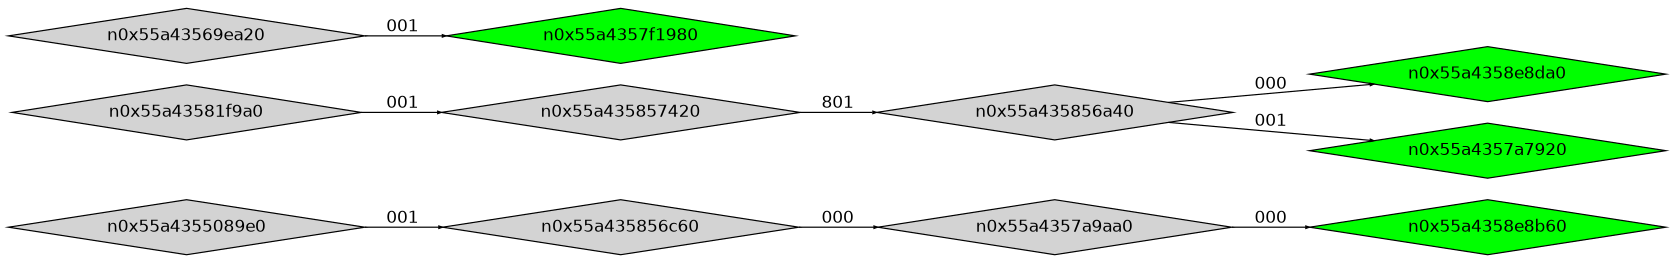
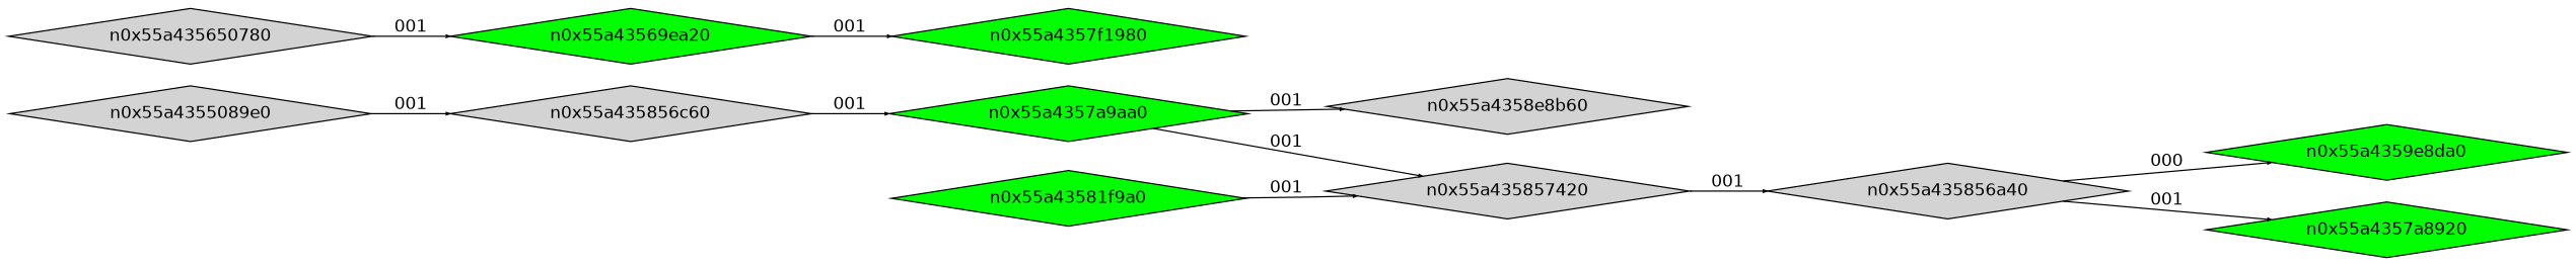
  digraph {
    fontname="DejaVu Sans"
    rankdir=LR
    node [fontname="DejaVu Sans" shape=diamond style=filled]
    edge [arrowsize=.3 fontname="DejaVu Sans"]
    n0x55a4355089e0 [height=.1 width=.1]
    n0x55a435856c60 [height=.1 width=.1]
-   n0x55a4357a9aa0 [height=.1 width=.1]
+   n0x55a4357a9aa0 [height=.1 width=.1 fillcolor=green]
    n0x55a435857420 [height=.1 width=.1]
-   n0x55a4358e8b60 [fillcolor=green height=.1 width=.1]
-   n0x55a43569ea20 [fillcolor=lightgrey height=.1 width=.1]
+   n0x55a4358e8b60 [fillcolor=lightgrey height=.1 width=.1]
+   n0x55a435650780 [height=.1 width=.1]
+   n0x55a43569ea20 [fillcolor=green height=.1 width=.1]
    n0x55a435856a40 [height=.1 width=.1]
    n0x55a4357f1980 [fillcolor=green height=.1 width=.1]
-   n0x55a4358e8da0 [fillcolor=green height=.1 width=.1]
-   n0x55a4357a8920 [fillcolor=green height=.1 width=.1 label=n0x55a4357a7920]
-   n0x55a43581f9a0 [fillcolor=lightgrey height=.1 width=.1]
+   n0x55a4358e8da0 [fillcolor=green height=.1 width=.1 label=n0x55a4359e8da0]
+   n0x55a4357a8920 [fillcolor=green height=.1 width=.1]
+   n0x55a43581f9a0 [fillcolor=green height=.1 width=.1]
    n0x55a4355089e0 -> n0x55a435856c60 [label=001]
-   n0x55a435856c60 -> n0x55a4357a9aa0 [label=000]
-   n0x55a4357a9aa0 -> n0x55a4358e8b60 [label=000]
-   n0x55a435857420 -> n0x55a435856a40 [label=801]
+   n0x55a435856c60 -> n0x55a4357a9aa0 [label=001]
+   n0x55a4357a9aa0 -> n0x55a435857420 [label=001]
+   n0x55a4357a9aa0 -> n0x55a4358e8b60 [label=001]
+   n0x55a435857420 -> n0x55a435856a40 [label=001]
+   n0x55a435650780 -> n0x55a43569ea20 [label=001]
    n0x55a43569ea20 -> n0x55a4357f1980 [label=001]
    n0x55a435856a40 -> n0x55a4358e8da0 [label=000]
    n0x55a435856a40 -> n0x55a4357a8920 [label=001]
    n0x55a43581f9a0 -> n0x55a435857420 [label=001]
  }
